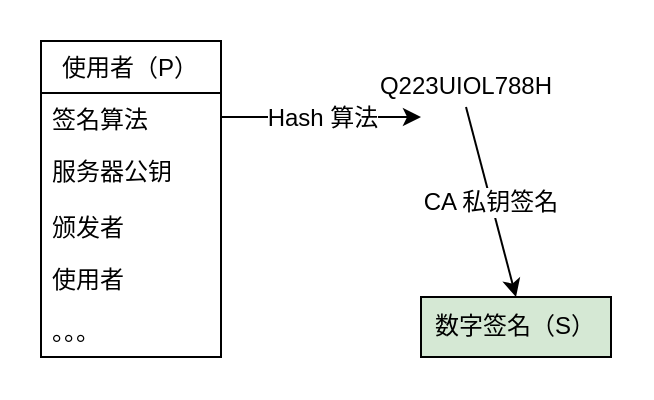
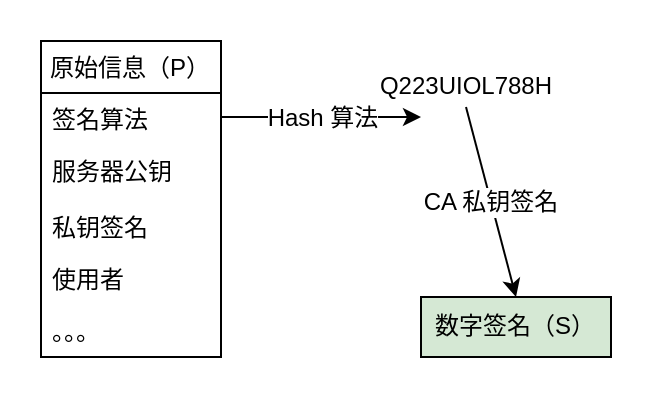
  <mxCell id="0" />
  <mxCell id="1" parent="0" />
- <mxCell id="2" value="使用者（P）" style="swimlane;fontStyle=0;childLayout=stackLayout;horizontal=1;startSize=26;fillColor=none;horizontalStack=0;resizeParent=1;resizeParentMax=0;resizeLast=0;collapsible=1;marginBottom=0;fontSize=12;" parent="1" vertex="1"><mxGeometry x="20" y="20" width="90" height="158" as="geometry"><mxRectangle x="340" y="180" width="50" height="26" as="alternateBounds" /></mxGeometry></mxCell>
+ <mxCell id="2" value="原始信息（P）" style="swimlane;fontStyle=0;childLayout=stackLayout;horizontal=1;startSize=26;fillColor=none;horizontalStack=0;resizeParent=1;resizeParentMax=0;resizeLast=0;collapsible=1;marginBottom=0;fontSize=12;" parent="1" vertex="1"><mxGeometry x="20" y="20" width="90" height="158" as="geometry"><mxRectangle x="340" y="180" width="50" height="26" as="alternateBounds" /></mxGeometry></mxCell>
  <mxCell id="3" value="签名算法&#10;" style="text;strokeColor=none;fillColor=none;align=left;verticalAlign=top;spacingLeft=4;spacingRight=4;overflow=hidden;rotatable=0;points=[[0,0.5],[1,0.5]];portConstraint=eastwest;fontSize=12;" parent="2" vertex="1"><mxGeometry y="26" width="90" height="26" as="geometry" /></mxCell>
  <mxCell id="4" value="服务器公钥" style="text;strokeColor=none;fillColor=none;align=left;verticalAlign=top;spacingLeft=4;spacingRight=4;overflow=hidden;rotatable=0;points=[[0,0.5],[1,0.5]];portConstraint=eastwest;fontSize=12;" parent="2" vertex="1"><mxGeometry y="52" width="90" height="28" as="geometry" /></mxCell>
- <mxCell id="5" value="颁发者" style="text;strokeColor=none;fillColor=none;align=left;verticalAlign=top;spacingLeft=4;spacingRight=4;overflow=hidden;rotatable=0;points=[[0,0.5],[1,0.5]];portConstraint=eastwest;fontSize=12;" parent="2" vertex="1"><mxGeometry y="80" width="90" height="26" as="geometry" /></mxCell>
+ <mxCell id="5" value="私钥签名" style="text;strokeColor=none;fillColor=none;align=left;verticalAlign=top;spacingLeft=4;spacingRight=4;overflow=hidden;rotatable=0;points=[[0,0.5],[1,0.5]];portConstraint=eastwest;fontSize=12;" parent="2" vertex="1"><mxGeometry y="80" width="90" height="26" as="geometry" /></mxCell>
  <mxCell id="6" value="使用者" style="text;strokeColor=none;fillColor=none;align=left;verticalAlign=top;spacingLeft=4;spacingRight=4;overflow=hidden;rotatable=0;points=[[0,0.5],[1,0.5]];portConstraint=eastwest;fontSize=12;" parent="2" vertex="1"><mxGeometry y="106" width="90" height="26" as="geometry" /></mxCell>
  <mxCell id="7" value="。。。" style="text;strokeColor=none;fillColor=none;align=left;verticalAlign=top;spacingLeft=4;spacingRight=4;overflow=hidden;rotatable=0;points=[[0,0.5],[1,0.5]];portConstraint=eastwest;fontSize=12;" parent="2" vertex="1"><mxGeometry y="132" width="90" height="26" as="geometry" /></mxCell>
  <mxCell id="8" value="" style="endArrow=classic;html=1;fontSize=12;" parent="1" edge="1"><mxGeometry relative="1" as="geometry"><mxPoint x="110" y="58" as="sourcePoint" /><mxPoint x="210" y="58" as="targetPoint" /></mxGeometry></mxCell>
  <mxCell id="9" value="Hash 算法" style="edgeLabel;resizable=0;html=1;align=center;verticalAlign=middle;fontSize=12;" parent="8" connectable="0" vertex="1"><mxGeometry relative="1" as="geometry" /></mxCell>
  <mxCell id="10" value="Q223UIOL788H" style="text;html=1;strokeColor=none;fillColor=none;align=center;verticalAlign=middle;whiteSpace=wrap;rounded=0;fontSize=12;" parent="1" vertex="1"><mxGeometry x="197.5" y="33" width="70" height="20" as="geometry" /></mxCell>
  <mxCell id="11" value="" style="endArrow=classic;html=1;exitX=0.5;exitY=1;exitDx=0;exitDy=0;fontSize=12;" parent="1" source="10" edge="1"><mxGeometry relative="1" as="geometry"><mxPoint x="202.5" y="118" as="sourcePoint" /><mxPoint x="257.5" y="148" as="targetPoint" /></mxGeometry></mxCell>
  <mxCell id="12" value="CA 私钥签名" style="edgeLabel;resizable=0;html=1;align=center;verticalAlign=middle;fontSize=12;" parent="11" connectable="0" vertex="1"><mxGeometry relative="1" as="geometry" /></mxCell>
  <mxCell id="13" value="数字签名（S）" style="rounded=0;whiteSpace=wrap;html=1;fontSize=12;fillColor=#d5e8d4;" parent="1" vertex="1"><mxGeometry x="210" y="148" width="95" height="30" as="geometry" /></mxCell>
